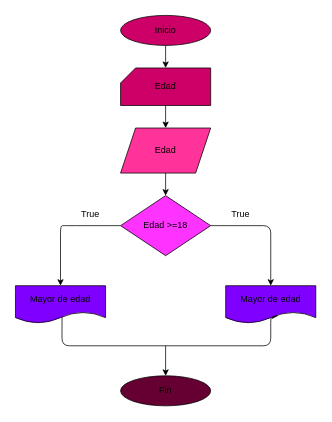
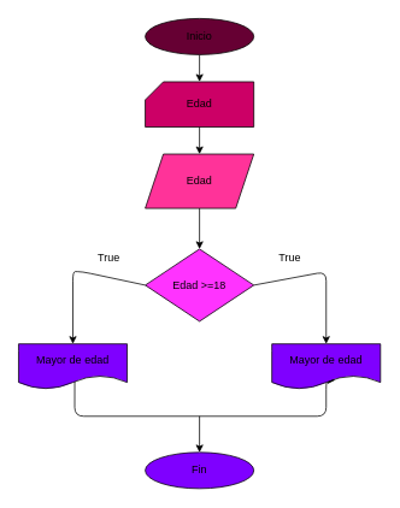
  <mxCell id="0" />
  <mxCell id="1" parent="0" />
  <mxCell id="2" style="edgeStyle=none;html=1;" edge="1" parent="1" source="3"><mxGeometry relative="1" as="geometry"><mxPoint x="220" y="90" as="targetPoint" /></mxGeometry></mxCell>
- <mxCell id="3" value="&lt;font color=&quot;#000000&quot;&gt;Inicio&lt;/font&gt;" style="ellipse;whiteSpace=wrap;html=1;fillColor=#cc0066;" vertex="1" parent="1"><mxGeometry x="160" y="20" width="120" height="40" as="geometry" /></mxCell>
+ <mxCell id="3" value="&lt;font color=&quot;#000000&quot;&gt;Inicio&lt;/font&gt;" style="ellipse;whiteSpace=wrap;html=1;fillColor=#660033;" vertex="1" parent="1"><mxGeometry x="160" y="20" width="120" height="40" as="geometry" /></mxCell>
  <mxCell id="4" style="edgeStyle=none;html=1;" edge="1" parent="1" source="5"><mxGeometry relative="1" as="geometry"><mxPoint x="220" y="170" as="targetPoint" /></mxGeometry></mxCell>
  <mxCell id="5" value="&lt;font color=&quot;#000000&quot;&gt;Edad&lt;/font&gt;" style="shape=card;whiteSpace=wrap;html=1;fillColor=#CC0066;size=20;" vertex="1" parent="1"><mxGeometry x="160" y="90" width="120" height="50" as="geometry" /></mxCell>
  <mxCell id="6" style="edgeStyle=none;html=1;exitX=0.5;exitY=1;exitDx=0;exitDy=0;entryX=0.5;entryY=0;entryDx=0;entryDy=0;" edge="1" parent="1" source="7" target="11"><mxGeometry relative="1" as="geometry" /></mxCell>
  <mxCell id="7" value="&lt;font color=&quot;#000000&quot;&gt;Edad&lt;/font&gt;" style="shape=parallelogram;perimeter=parallelogramPerimeter;whiteSpace=wrap;html=1;fixedSize=1;fillColor=#FF3399;" vertex="1" parent="1"><mxGeometry x="160" y="170" width="120" height="60" as="geometry" /></mxCell>
  <mxCell id="8" style="edgeStyle=none;html=1;exitX=0;exitY=0.5;exitDx=0;exitDy=0;entryX=0.5;entryY=0;entryDx=0;entryDy=0;" edge="1" parent="1" source="11" target="13"><mxGeometry relative="1" as="geometry"><mxPoint x="40" y="380" as="targetPoint" /><Array as="points"><mxPoint x="90" y="300" /><mxPoint x="80" y="300" /></Array></mxGeometry></mxCell>
  <mxCell id="9" style="edgeStyle=none;html=1;exitX=1;exitY=0.5;exitDx=0;exitDy=0;entryX=0.5;entryY=0;entryDx=0;entryDy=0;" edge="1" parent="1" source="11" target="14"><mxGeometry relative="1" as="geometry"><mxPoint x="380" y="300" as="targetPoint" /><Array as="points"><mxPoint x="360" y="300" /></Array></mxGeometry></mxCell>
  <mxCell id="10" style="edgeStyle=none;html=1;" edge="1" parent="1"><mxGeometry relative="1" as="geometry"><mxPoint x="220" y="500" as="targetPoint" /><mxPoint x="220" y="460" as="sourcePoint" /></mxGeometry></mxCell>
- <mxCell id="11" value="&lt;font color=&quot;#000000&quot;&gt;Edad &amp;gt;=18&lt;/font&gt;" style="rhombus;whiteSpace=wrap;html=1;fillColor=#FF33FF;" vertex="1" parent="1"><mxGeometry x="160" y="260" width="120" height="80" as="geometry" /></mxCell>
+ <mxCell id="11" value="&lt;font color=&quot;#000000&quot;&gt;Edad &amp;gt;=18&lt;/font&gt;" style="rhombus;whiteSpace=wrap;html=1;fillColor=#FF33FF;" vertex="1" parent="1"><mxGeometry x="160" y="275" width="120" height="80" as="geometry" /></mxCell>
  <mxCell id="12" style="html=1;entryX=0.583;entryY=0.8;entryDx=0;entryDy=0;entryPerimeter=0;exitX=0.517;exitY=0.82;exitDx=0;exitDy=0;exitPerimeter=0;edgeStyle=orthogonalEdgeStyle;" edge="1" parent="1" source="13" target="14"><mxGeometry relative="1" as="geometry"><mxPoint x="390" y="460" as="targetPoint" /><Array as="points"><mxPoint x="82" y="460" /><mxPoint x="360" y="460" /><mxPoint x="360" y="420" /></Array></mxGeometry></mxCell>
  <mxCell id="13" value="&lt;font color=&quot;#000000&quot;&gt;Mayor de edad&lt;/font&gt;" style="shape=document;whiteSpace=wrap;html=1;boundedLbl=1;fillColor=#7F00FF;" vertex="1" parent="1"><mxGeometry x="20" y="380" width="120" height="50" as="geometry" /></mxCell>
  <mxCell id="14" value="&lt;font color=&quot;#000000&quot;&gt;Mayor de edad&lt;/font&gt;" style="shape=document;whiteSpace=wrap;html=1;boundedLbl=1;fillColor=#7F00FF;" vertex="1" parent="1"><mxGeometry x="300" y="380" width="120" height="50" as="geometry" /></mxCell>
- <mxCell id="15" value="&lt;font color=&quot;#000000&quot;&gt;Fin&lt;/font&gt;" style="ellipse;whiteSpace=wrap;html=1;fillColor=#660033;" vertex="1" parent="1"><mxGeometry x="160" y="500" width="120" height="40" as="geometry" /></mxCell>
+ <mxCell id="15" value="&lt;font color=&quot;#000000&quot;&gt;Fin&lt;/font&gt;" style="ellipse;whiteSpace=wrap;html=1;fillColor=#7f00ff;" vertex="1" parent="1"><mxGeometry x="160" y="500" width="120" height="40" as="geometry" /></mxCell>
  <mxCell id="16" value="&lt;font color=&quot;#000000&quot;&gt;True&lt;/font&gt;" style="text;html=1;strokeColor=none;fillColor=none;align=center;verticalAlign=middle;whiteSpace=wrap;rounded=0;" vertex="1" parent="1"><mxGeometry x="290" y="270" width="60" height="30" as="geometry" /></mxCell>
  <mxCell id="17" value="&lt;font color=&quot;#000000&quot;&gt;True&lt;/font&gt;" style="text;html=1;strokeColor=none;fillColor=none;align=center;verticalAlign=middle;whiteSpace=wrap;rounded=0;" vertex="1" parent="1"><mxGeometry x="90" y="270" width="60" height="30" as="geometry" /></mxCell>
